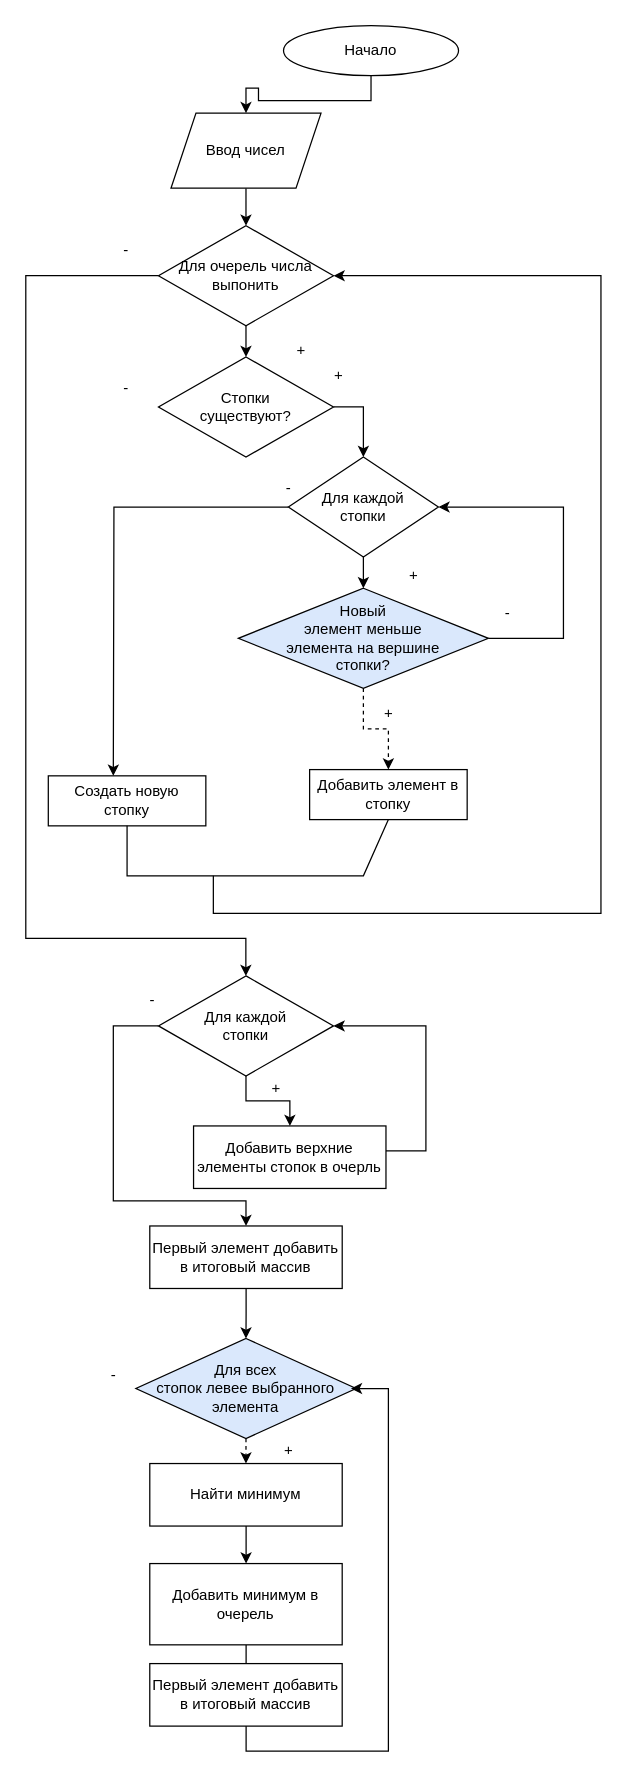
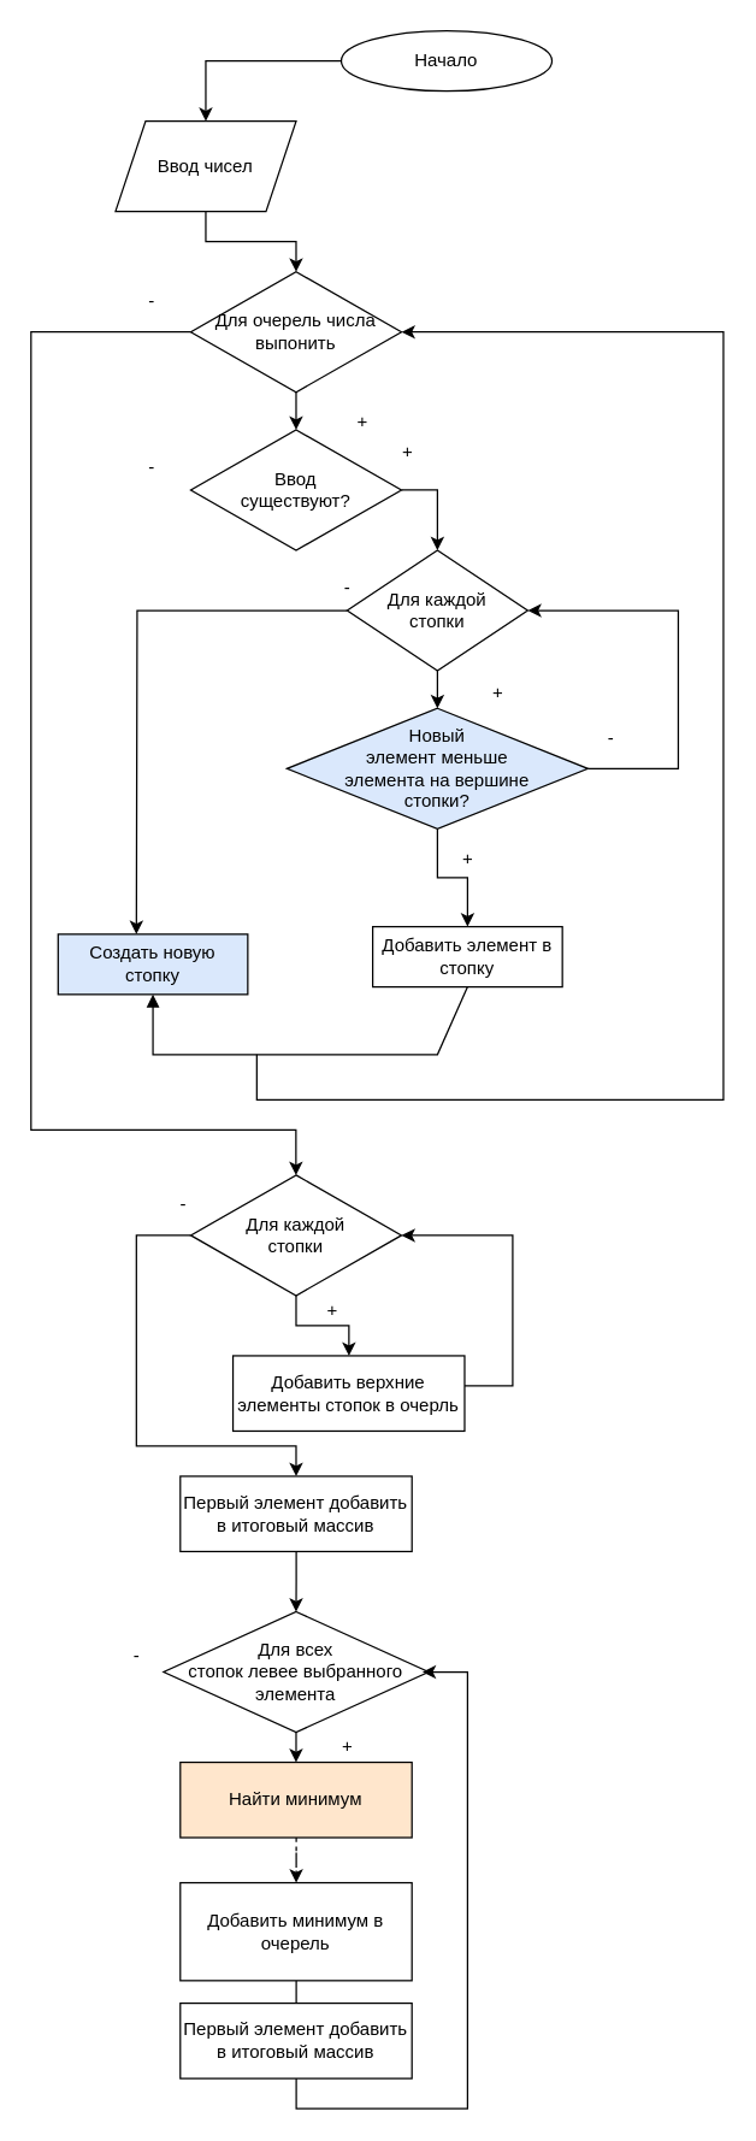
  <mxCell id="0" />
  <mxCell id="1" parent="0" />
  <mxCell id="2" style="edgeStyle=orthogonalEdgeStyle;rounded=0;orthogonalLoop=1;jettySize=auto;html=1;" edge="1" parent="1" source="3" target="5"><mxGeometry relative="1" as="geometry" /></mxCell>
  <mxCell id="3" value="Начало" style="ellipse;whiteSpace=wrap;html=1;" vertex="1" parent="1"><mxGeometry x="226.11" y="20" width="140" height="40" as="geometry" /></mxCell>
  <mxCell id="4" style="edgeStyle=orthogonalEdgeStyle;rounded=0;orthogonalLoop=1;jettySize=auto;html=1;" edge="1" parent="1" source="5" target="8"><mxGeometry relative="1" as="geometry" /></mxCell>
- <mxCell id="5" value="Ввод чисел" style="shape=parallelogram;perimeter=parallelogramPerimeter;whiteSpace=wrap;html=1;fixedSize=1;" vertex="1" parent="1"><mxGeometry x="136.11" y="90" width="120" height="60" as="geometry" /></mxCell>
+ <mxCell id="5" value="Ввод чисел" style="shape=parallelogram;perimeter=parallelogramPerimeter;whiteSpace=wrap;html=1;fixedSize=1;" vertex="1" parent="1"><mxGeometry x="76.11" y="80" width="120" height="60" as="geometry" /></mxCell>
  <mxCell id="6" style="edgeStyle=orthogonalEdgeStyle;rounded=0;orthogonalLoop=1;jettySize=auto;html=1;" edge="1" parent="1" source="8" target="10"><mxGeometry relative="1" as="geometry" /></mxCell>
  <mxCell id="7" style="edgeStyle=orthogonalEdgeStyle;rounded=0;orthogonalLoop=1;jettySize=auto;html=1;" edge="1" parent="1" source="8" target="25"><mxGeometry relative="1" as="geometry"><Array as="points"><mxPoint x="20" y="220" /><mxPoint x="20" y="750" /><mxPoint x="196" y="750" /></Array></mxGeometry></mxCell>
  <mxCell id="8" value="Для очерель числа выпонить" style="rhombus;whiteSpace=wrap;html=1;" vertex="1" parent="1"><mxGeometry x="126.11" y="180" width="140" height="80" as="geometry" /></mxCell>
  <mxCell id="9" style="edgeStyle=orthogonalEdgeStyle;rounded=0;orthogonalLoop=1;jettySize=auto;html=1;" edge="1" parent="1" source="10" target="14"><mxGeometry relative="1" as="geometry"><Array as="points"><mxPoint x="290" y="325" /></Array></mxGeometry></mxCell>
- <mxCell id="10" value="Стопки&lt;br&gt; существуют?" style="rhombus;whiteSpace=wrap;html=1;" vertex="1" parent="1"><mxGeometry x="126.11" y="285" width="140" height="80" as="geometry" /></mxCell>
- <mxCell id="11" value="Создать новую&lt;br&gt; стопку" style="rounded=0;whiteSpace=wrap;html=1;" vertex="1" parent="1"><mxGeometry x="38" y="620" width="126" height="40" as="geometry" /></mxCell>
+ <mxCell id="10" value="Ввод&lt;br&gt; существуют?" style="rhombus;whiteSpace=wrap;html=1;" vertex="1" parent="1"><mxGeometry x="126.11" y="285" width="140" height="80" as="geometry" /></mxCell>
+ <mxCell id="11" value="Создать новую&lt;br&gt; стопку" style="rounded=0;whiteSpace=wrap;html=1;fillColor=#dae8fc;" vertex="1" parent="1"><mxGeometry x="38" y="620" width="126" height="40" as="geometry" /></mxCell>
  <mxCell id="12" style="edgeStyle=orthogonalEdgeStyle;rounded=0;orthogonalLoop=1;jettySize=auto;html=1;" edge="1" parent="1" source="14" target="17"><mxGeometry relative="1" as="geometry" /></mxCell>
  <mxCell id="13" style="edgeStyle=orthogonalEdgeStyle;rounded=0;orthogonalLoop=1;jettySize=auto;html=1;" edge="1" parent="1" source="14"><mxGeometry relative="1" as="geometry"><mxPoint x="90" y="620" as="targetPoint" /></mxGeometry></mxCell>
  <mxCell id="14" value="Для каждой &lt;br&gt;стопки" style="rhombus;whiteSpace=wrap;html=1;" vertex="1" parent="1"><mxGeometry x="230" y="365" width="120" height="80" as="geometry" /></mxCell>
  <mxCell id="15" style="edgeStyle=orthogonalEdgeStyle;rounded=0;orthogonalLoop=1;jettySize=auto;html=1;entryX=1;entryY=0.5;entryDx=0;entryDy=0;" edge="1" parent="1" source="17" target="14"><mxGeometry relative="1" as="geometry"><Array as="points"><mxPoint x="450" y="510" /><mxPoint x="450" y="405" /></Array></mxGeometry></mxCell>
- <mxCell id="16" style="edgeStyle=orthogonalEdgeStyle;rounded=0;orthogonalLoop=1;jettySize=auto;html=1;dashed=1;" edge="1" parent="1" source="17" target="21"><mxGeometry relative="1" as="geometry"><mxPoint x="290" y="590" as="targetPoint" /></mxGeometry></mxCell>
+ <mxCell id="16" style="edgeStyle=orthogonalEdgeStyle;rounded=0;orthogonalLoop=1;jettySize=auto;html=1;" edge="1" parent="1" source="17" target="21"><mxGeometry relative="1" as="geometry"><mxPoint x="290" y="590" as="targetPoint" /></mxGeometry></mxCell>
  <mxCell id="17" value="Новый &lt;br&gt;элемент меньше &lt;br&gt;элемента на вершине&lt;br&gt; стопки?" style="rhombus;whiteSpace=wrap;html=1;fillColor=#dae8fc;" vertex="1" parent="1"><mxGeometry x="190" y="470" width="200" height="80" as="geometry" /></mxCell>
  <mxCell id="18" value="-" style="text;html=1;align=center;verticalAlign=middle;resizable=0;points=[];autosize=1;strokeColor=none;fillColor=none;" vertex="1" parent="1"><mxGeometry x="390" y="475" width="30" height="30" as="geometry" /></mxCell>
  <mxCell id="19" value="+" style="text;html=1;align=center;verticalAlign=middle;resizable=0;points=[];autosize=1;strokeColor=none;fillColor=none;" vertex="1" parent="1"><mxGeometry x="295" y="555" width="30" height="30" as="geometry" /></mxCell>
  <mxCell id="20" style="edgeStyle=orthogonalEdgeStyle;rounded=0;orthogonalLoop=1;jettySize=auto;html=1;entryX=1;entryY=0.5;entryDx=0;entryDy=0;" edge="1" parent="1" target="8"><mxGeometry relative="1" as="geometry"><mxPoint x="170" y="700" as="sourcePoint" /><Array as="points"><mxPoint x="170" y="730" /><mxPoint x="480" y="730" /><mxPoint x="480" y="220" /></Array></mxGeometry></mxCell>
  <mxCell id="21" value="Добавить элемент в стопку" style="rounded=0;whiteSpace=wrap;html=1;" vertex="1" parent="1"><mxGeometry x="247" y="615" width="126" height="40" as="geometry" /></mxCell>
- <mxCell id="22" value="" style="endArrow=none;html=1;rounded=0;entryX=0.5;entryY=1;entryDx=0;entryDy=0;exitX=0.5;exitY=1;exitDx=0;exitDy=0;" edge="1" parent="1" source="21" target="11"><mxGeometry width="50" height="50" relative="1" as="geometry"><mxPoint x="160" y="810" as="sourcePoint" /><mxPoint x="210" y="760" as="targetPoint" /><Array as="points"><mxPoint x="290" y="700" /><mxPoint x="101" y="700" /></Array></mxGeometry></mxCell>
+ <mxCell id="22" value="" style="endArrow=block;html=1;rounded=0;entryX=0.5;entryY=1;entryDx=0;entryDy=0;exitX=0.5;exitY=1;exitDx=0;exitDy=0;" edge="1" parent="1" source="21" target="11"><mxGeometry width="50" height="50" relative="1" as="geometry"><mxPoint x="160" y="810" as="sourcePoint" /><mxPoint x="210" y="760" as="targetPoint" /><Array as="points"><mxPoint x="290" y="700" /><mxPoint x="101" y="700" /></Array></mxGeometry></mxCell>
  <mxCell id="23" style="edgeStyle=orthogonalEdgeStyle;rounded=0;orthogonalLoop=1;jettySize=auto;html=1;" edge="1" parent="1" source="25" target="33"><mxGeometry relative="1" as="geometry" /></mxCell>
  <mxCell id="24" style="edgeStyle=orthogonalEdgeStyle;rounded=0;orthogonalLoop=1;jettySize=auto;html=1;entryX=0.5;entryY=0;entryDx=0;entryDy=0;" edge="1" parent="1" source="25" target="35"><mxGeometry relative="1" as="geometry"><Array as="points"><mxPoint x="90" y="820" /><mxPoint x="90" y="960" /><mxPoint x="196" y="960" /></Array></mxGeometry></mxCell>
  <mxCell id="25" value="Для каждой&lt;br&gt; стопки" style="rhombus;whiteSpace=wrap;html=1;" vertex="1" parent="1"><mxGeometry x="126.11" y="780" width="140" height="80" as="geometry" /></mxCell>
  <mxCell id="26" value="+" style="text;html=1;align=center;verticalAlign=middle;resizable=0;points=[];autosize=1;strokeColor=none;fillColor=none;" vertex="1" parent="1"><mxGeometry x="225" y="265" width="30" height="30" as="geometry" /></mxCell>
  <mxCell id="27" value="-" style="text;html=1;align=center;verticalAlign=middle;resizable=0;points=[];autosize=1;strokeColor=none;fillColor=none;" vertex="1" parent="1"><mxGeometry x="85" y="185" width="30" height="30" as="geometry" /></mxCell>
  <mxCell id="28" value="+" style="text;html=1;align=center;verticalAlign=middle;resizable=0;points=[];autosize=1;strokeColor=none;fillColor=none;" vertex="1" parent="1"><mxGeometry x="315" y="445" width="30" height="30" as="geometry" /></mxCell>
  <mxCell id="29" value="-" style="text;html=1;align=center;verticalAlign=middle;resizable=0;points=[];autosize=1;strokeColor=none;fillColor=none;" vertex="1" parent="1"><mxGeometry x="85" y="295" width="30" height="30" as="geometry" /></mxCell>
  <mxCell id="30" value="+" style="text;html=1;align=center;verticalAlign=middle;resizable=0;points=[];autosize=1;strokeColor=none;fillColor=none;" vertex="1" parent="1"><mxGeometry x="255" y="285" width="30" height="30" as="geometry" /></mxCell>
  <mxCell id="31" value="-" style="text;html=1;align=center;verticalAlign=middle;resizable=0;points=[];autosize=1;strokeColor=none;fillColor=none;" vertex="1" parent="1"><mxGeometry x="215" y="375" width="30" height="30" as="geometry" /></mxCell>
  <mxCell id="32" style="edgeStyle=orthogonalEdgeStyle;rounded=0;orthogonalLoop=1;jettySize=auto;html=1;entryX=1;entryY=0.5;entryDx=0;entryDy=0;" edge="1" parent="1" source="33" target="25"><mxGeometry relative="1" as="geometry"><Array as="points"><mxPoint x="340" y="920" /><mxPoint x="340" y="820" /></Array></mxGeometry></mxCell>
  <mxCell id="33" value="Добавить верхние элементы стопок в очерль" style="rounded=0;whiteSpace=wrap;html=1;" vertex="1" parent="1"><mxGeometry x="154.17" y="900" width="153.89" height="50" as="geometry" /></mxCell>
  <mxCell id="34" style="edgeStyle=orthogonalEdgeStyle;rounded=0;orthogonalLoop=1;jettySize=auto;html=1;" edge="1" parent="1" source="35" target="39"><mxGeometry relative="1" as="geometry" /></mxCell>
  <mxCell id="35" value="Первый элемент добавить в итоговый массив" style="rounded=0;whiteSpace=wrap;html=1;" vertex="1" parent="1"><mxGeometry x="119.17" y="980" width="153.89" height="50" as="geometry" /></mxCell>
  <mxCell id="36" value="+" style="text;html=1;align=center;verticalAlign=middle;resizable=0;points=[];autosize=1;strokeColor=none;fillColor=none;" vertex="1" parent="1"><mxGeometry x="205" y="855" width="30" height="30" as="geometry" /></mxCell>
  <mxCell id="37" value="-" style="text;html=1;align=center;verticalAlign=middle;resizable=0;points=[];autosize=1;strokeColor=none;fillColor=none;" vertex="1" parent="1"><mxGeometry x="106.11" y="785" width="30" height="30" as="geometry" /></mxCell>
- <mxCell id="38" style="edgeStyle=orthogonalEdgeStyle;rounded=0;orthogonalLoop=1;jettySize=auto;html=1;dashed=1;" edge="1" parent="1" source="39" target="41"><mxGeometry relative="1" as="geometry" /></mxCell>
- <mxCell id="39" value="Для всех &lt;br&gt;стопок левее выбранного &lt;br&gt;элемента" style="rhombus;whiteSpace=wrap;html=1;fillColor=#dae8fc;" vertex="1" parent="1"><mxGeometry x="108.06" y="1070" width="176.12" height="80" as="geometry" /></mxCell>
- <mxCell id="40" style="edgeStyle=orthogonalEdgeStyle;rounded=0;orthogonalLoop=1;jettySize=auto;html=1;" edge="1" parent="1" source="41" target="43"><mxGeometry relative="1" as="geometry" /></mxCell>
- <mxCell id="41" value="Найти минимум" style="rounded=0;whiteSpace=wrap;html=1;" vertex="1" parent="1"><mxGeometry x="119.17" y="1170" width="153.89" height="50" as="geometry" /></mxCell>
+ <mxCell id="38" style="edgeStyle=orthogonalEdgeStyle;rounded=0;orthogonalLoop=1;jettySize=auto;html=1;" edge="1" parent="1" source="39" target="41"><mxGeometry relative="1" as="geometry" /></mxCell>
+ <mxCell id="39" value="Для всех &lt;br&gt;стопок левее выбранного &lt;br&gt;элемента" style="rhombus;whiteSpace=wrap;html=1;" vertex="1" parent="1"><mxGeometry x="108.06" y="1070" width="176.12" height="80" as="geometry" /></mxCell>
+ <mxCell id="40" style="edgeStyle=orthogonalEdgeStyle;rounded=0;orthogonalLoop=1;jettySize=auto;html=1;dashed=1;" edge="1" parent="1" source="41" target="43"><mxGeometry relative="1" as="geometry" /></mxCell>
+ <mxCell id="41" value="Найти минимум" style="rounded=0;whiteSpace=wrap;html=1;fillColor=#ffe6cc;" vertex="1" parent="1"><mxGeometry x="119.17" y="1170" width="153.89" height="50" as="geometry" /></mxCell>
  <mxCell id="42" style="edgeStyle=orthogonalEdgeStyle;rounded=0;orthogonalLoop=1;jettySize=auto;html=1;entryX=0.5;entryY=0;entryDx=0;entryDy=0;" edge="1" parent="1" source="43" target="45"><mxGeometry relative="1" as="geometry" /></mxCell>
  <mxCell id="43" value="Добавить минимум в очерель" style="rounded=0;whiteSpace=wrap;html=1;" vertex="1" parent="1"><mxGeometry x="119.16" y="1250" width="153.89" height="65" as="geometry" /></mxCell>
  <mxCell id="44" style="edgeStyle=orthogonalEdgeStyle;rounded=0;orthogonalLoop=1;jettySize=auto;html=1;" edge="1" parent="1" source="45"><mxGeometry relative="1" as="geometry"><mxPoint x="280" y="1110" as="targetPoint" /><Array as="points"><mxPoint x="196" y="1400" /><mxPoint x="310" y="1400" /><mxPoint x="310" y="1110" /></Array></mxGeometry></mxCell>
  <mxCell id="45" value="Первый элемент добавить в итоговый массив" style="rounded=0;whiteSpace=wrap;html=1;" vertex="1" parent="1"><mxGeometry x="119.16" y="1330" width="153.89" height="50" as="geometry" /></mxCell>
  <mxCell id="46" value="+" style="text;html=1;align=center;verticalAlign=middle;resizable=0;points=[];autosize=1;strokeColor=none;fillColor=none;" vertex="1" parent="1"><mxGeometry x="215" y="1145" width="30" height="30" as="geometry" /></mxCell>
  <mxCell id="47" value="-" style="text;html=1;align=center;verticalAlign=middle;resizable=0;points=[];autosize=1;strokeColor=none;fillColor=none;" vertex="1" parent="1"><mxGeometry x="75" y="1085" width="30" height="30" as="geometry" /></mxCell>
